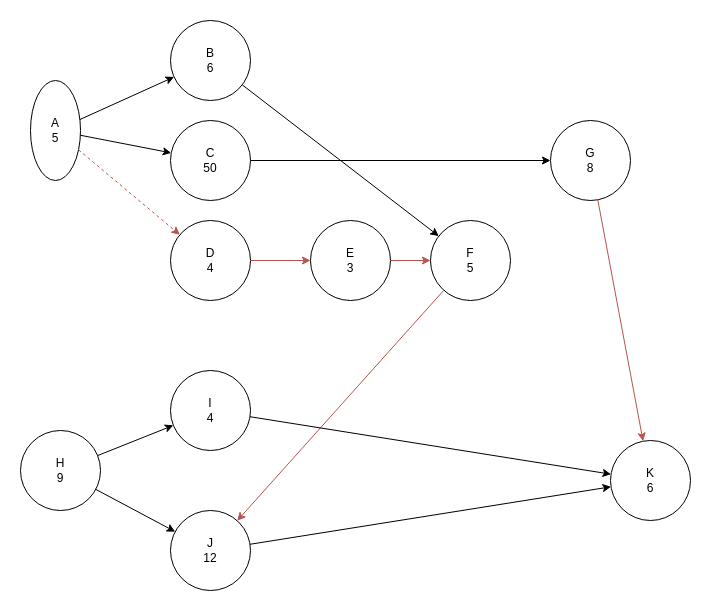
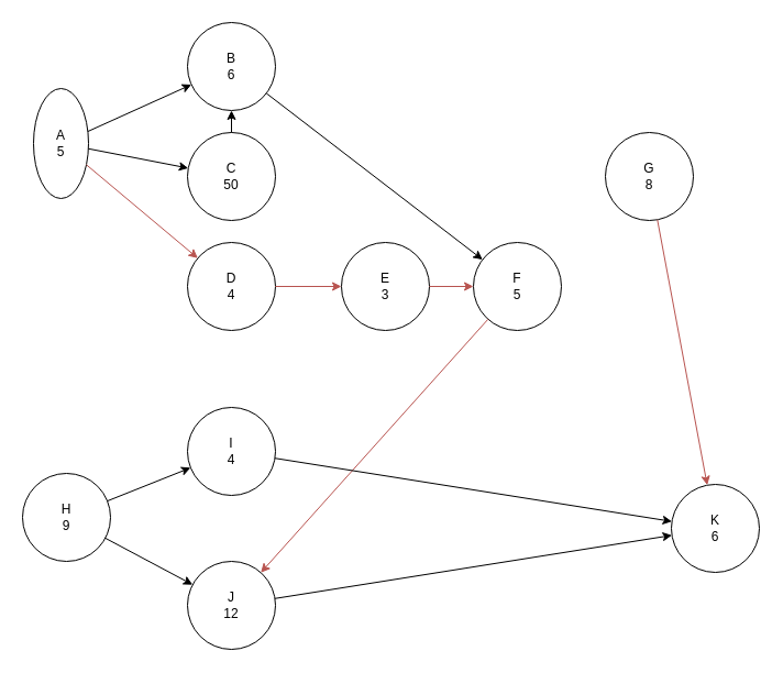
  <mxCell id="0" />
  <mxCell id="1" parent="0" />
  <mxCell id="2" value="A&lt;br&gt;5" style="ellipse;whiteSpace=wrap;html=1;aspect=fixed;" vertex="1" parent="1"><mxGeometry x="30" y="80" width="50" height="100" as="geometry" /></mxCell>
  <mxCell id="3" value="B&lt;br&gt;6" style="ellipse;whiteSpace=wrap;html=1;aspect=fixed;" vertex="1" parent="1"><mxGeometry x="170" y="20" width="80" height="80" as="geometry" /></mxCell>
  <mxCell id="4" value="F&lt;br&gt;5" style="ellipse;whiteSpace=wrap;html=1;aspect=fixed;" vertex="1" parent="1"><mxGeometry x="430" y="220" width="80" height="80" as="geometry" /></mxCell>
  <mxCell id="5" value="E&lt;br&gt;3" style="ellipse;whiteSpace=wrap;html=1;aspect=fixed;" vertex="1" parent="1"><mxGeometry x="310" y="220" width="80" height="80" as="geometry" /></mxCell>
  <mxCell id="6" value="J&lt;br&gt;12" style="ellipse;whiteSpace=wrap;html=1;aspect=fixed;" vertex="1" parent="1"><mxGeometry x="170" y="510" width="80" height="80" as="geometry" /></mxCell>
  <mxCell id="7" value="C&lt;br&gt;50" style="ellipse;whiteSpace=wrap;html=1;aspect=fixed;" vertex="1" parent="1"><mxGeometry x="170" y="120" width="80" height="80" as="geometry" /></mxCell>
  <mxCell id="8" value="D&lt;br&gt;4" style="ellipse;whiteSpace=wrap;html=1;aspect=fixed;" vertex="1" parent="1"><mxGeometry x="170" y="220" width="80" height="80" as="geometry" /></mxCell>
  <mxCell id="9" value="H&lt;br&gt;9" style="ellipse;whiteSpace=wrap;html=1;aspect=fixed;" vertex="1" parent="1"><mxGeometry x="20" y="430" width="80" height="80" as="geometry" /></mxCell>
  <mxCell id="10" value="I&lt;br&gt;4" style="ellipse;whiteSpace=wrap;html=1;aspect=fixed;" vertex="1" parent="1"><mxGeometry x="170" y="370" width="80" height="80" as="geometry" /></mxCell>
  <mxCell id="11" value="G&lt;br&gt;8" style="ellipse;whiteSpace=wrap;html=1;aspect=fixed;" vertex="1" parent="1"><mxGeometry x="550" y="120" width="80" height="80" as="geometry" /></mxCell>
  <mxCell id="12" value="K&lt;br&gt;6" style="ellipse;whiteSpace=wrap;html=1;aspect=fixed;" vertex="1" parent="1"><mxGeometry x="610" y="440" width="80" height="80" as="geometry" /></mxCell>
- <mxCell id="13" value="" style="endArrow=classic;html=1;fillColor=#f8cecc;strokeColor=#b85450;dashed=1;" edge="1" parent="1" source="2" target="8"><mxGeometry width="50" height="50" relative="1" as="geometry"><mxPoint x="50" y="310" as="sourcePoint" /><mxPoint x="100" y="260" as="targetPoint" /></mxGeometry></mxCell>
+ <mxCell id="13" value="" style="endArrow=classic;html=1;fillColor=#f8cecc;strokeColor=#b85450;" edge="1" parent="1" source="2" target="8"><mxGeometry width="50" height="50" relative="1" as="geometry"><mxPoint x="50" y="310" as="sourcePoint" /><mxPoint x="100" y="260" as="targetPoint" /></mxGeometry></mxCell>
  <mxCell id="14" value="" style="endArrow=classic;html=1;" edge="1" parent="1" source="2" target="3"><mxGeometry width="50" height="50" relative="1" as="geometry"><mxPoint x="100" y="100" as="sourcePoint" /><mxPoint x="150" y="50" as="targetPoint" /></mxGeometry></mxCell>
  <mxCell id="15" value="" style="endArrow=classic;html=1;" edge="1" parent="1" source="2" target="7"><mxGeometry width="50" height="50" relative="1" as="geometry"><mxPoint x="116.784" y="114.286" as="sourcePoint" /><mxPoint x="183.234" y="85.757" as="targetPoint" /></mxGeometry></mxCell>
  <mxCell id="16" value="" style="endArrow=classic;html=1;fillColor=#f8cecc;strokeColor=#b85450;" edge="1" parent="1" source="8" target="5"><mxGeometry width="50" height="50" relative="1" as="geometry"><mxPoint x="126.784" y="124.286" as="sourcePoint" /><mxPoint x="330" y="180" as="targetPoint" /><Array as="points" /></mxGeometry></mxCell>
  <mxCell id="17" value="" style="endArrow=classic;html=1;" edge="1" parent="1" source="3" target="4"><mxGeometry width="50" height="50" relative="1" as="geometry"><mxPoint x="136.784" y="134.286" as="sourcePoint" /><mxPoint x="203.234" y="105.757" as="targetPoint" /></mxGeometry></mxCell>
- <mxCell id="18" value="" style="endArrow=classic;html=1;" edge="1" parent="1" source="7" target="11"><mxGeometry width="50" height="50" relative="1" as="geometry"><mxPoint x="146.784" y="144.286" as="sourcePoint" /><mxPoint x="213.234" y="115.757" as="targetPoint" /></mxGeometry></mxCell>
+ <mxCell id="18" value="" style="endArrow=classic;html=1;" edge="1" parent="1" source="7" target="3"><mxGeometry width="50" height="50" relative="1" as="geometry"><mxPoint x="146.784" y="144.286" as="sourcePoint" /><mxPoint x="213.234" y="115.757" as="targetPoint" /></mxGeometry></mxCell>
  <mxCell id="19" value="" style="endArrow=classic;html=1;fillColor=#f8cecc;strokeColor=#b85450;" edge="1" parent="1" source="4" target="6"><mxGeometry width="50" height="50" relative="1" as="geometry"><mxPoint x="156.784" y="154.286" as="sourcePoint" /><mxPoint x="223.234" y="125.757" as="targetPoint" /></mxGeometry></mxCell>
  <mxCell id="20" value="" style="endArrow=classic;html=1;fillColor=#f8cecc;strokeColor=#b85450;" edge="1" parent="1" source="5" target="4"><mxGeometry width="50" height="50" relative="1" as="geometry"><mxPoint x="166.784" y="164.286" as="sourcePoint" /><mxPoint x="233.234" y="135.757" as="targetPoint" /></mxGeometry></mxCell>
  <mxCell id="21" value="" style="endArrow=classic;html=1;fillColor=#f8cecc;strokeColor=#b85450;" edge="1" parent="1" source="11" target="12"><mxGeometry width="50" height="50" relative="1" as="geometry"><mxPoint x="176.784" y="174.286" as="sourcePoint" /><mxPoint x="243.234" y="145.757" as="targetPoint" /></mxGeometry></mxCell>
  <mxCell id="22" value="" style="endArrow=classic;html=1;" edge="1" parent="1" source="9" target="10"><mxGeometry width="50" height="50" relative="1" as="geometry"><mxPoint x="20" y="300" as="sourcePoint" /><mxPoint x="70" y="250" as="targetPoint" /><Array as="points" /></mxGeometry></mxCell>
  <mxCell id="23" value="" style="endArrow=classic;html=1;" edge="1" parent="1" source="9" target="6"><mxGeometry width="50" height="50" relative="1" as="geometry"><mxPoint x="30" y="310" as="sourcePoint" /><mxPoint x="80" y="260" as="targetPoint" /><Array as="points" /></mxGeometry></mxCell>
  <mxCell id="24" value="" style="endArrow=classic;html=1;" edge="1" parent="1" source="10" target="12"><mxGeometry width="50" height="50" relative="1" as="geometry"><mxPoint x="40" y="320" as="sourcePoint" /><mxPoint x="90" y="270" as="targetPoint" /><Array as="points" /></mxGeometry></mxCell>
  <mxCell id="25" value="" style="endArrow=classic;html=1;" edge="1" parent="1" source="6" target="12"><mxGeometry width="50" height="50" relative="1" as="geometry"><mxPoint x="50" y="330" as="sourcePoint" /><mxPoint x="100" y="280" as="targetPoint" /><Array as="points" /></mxGeometry></mxCell>
